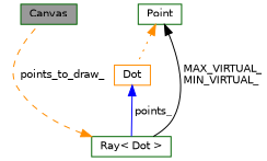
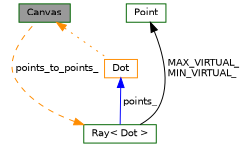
  digraph {
    node [color=darkgreen fillcolor=white fontname=Helvetica fontsize=10 shape=box style=filled]
    edge [color=darkorange dir=back fontname=Helvetica fontsize=10 labelfontname=Helvetica labelfontsize=10 style=solid]
    n1 [fillcolor=grey60 fontcolor=black height=0.2 label=Canvas width=0.4]
    n2 [height=0.2 label=Point width=0.4]
    n3 [color=darkorange height=0.2 label=Dot width=0.4]
    n4 [height=0.2 label="Ray\< Dot \>" width=0.4]
-   n2 -> n3 [style=dotted]
+   n1 -> n3 [style=dotted]
    n2 -> n4 [color=black label=" MAX_VIRTUAL_\nMIN_VIRTUAL_"]
    n3 -> n4 [color=blue label=" points_"]
-   n4 -> n1 [label=" points_to_draw_" style=dashed]
+   n4 -> n1 [label=" points_to_points_" style=dashed]
  }
